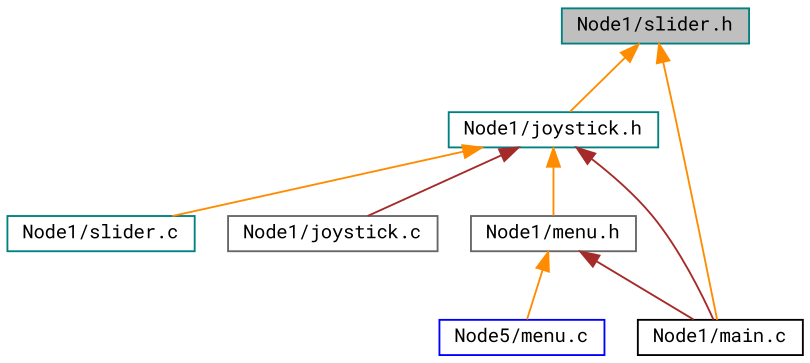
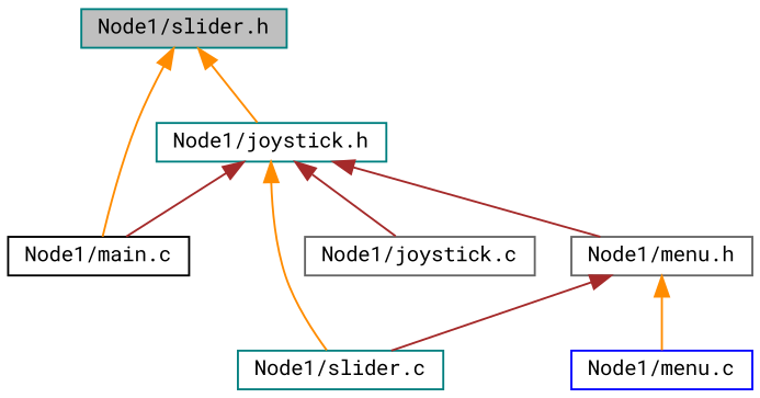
  digraph {
    fontname="Roboto Mono"
    node [color=teal fillcolor=white fontname="Roboto Mono" fontsize=10 shape=record style=filled]
    edge [color=darkorange dir=back fontname="Roboto Mono" fontsize=10 labelfontname=Helvetica labelfontsize=10 style=solid]
    n1 [fillcolor=grey75 fontcolor=black height=0.2 label="Node1/slider.h" width=0.4]
    n2 [height=0.2 label="Node1/joystick.h" width=0.4]
    n3 [color=black height=0.2 label="Node1/main.c" width=0.4]
    n4 [height=0.2 label="Node1/slider.c" width=0.4]
    n5 [color=gray40 height=0.2 label="Node1/joystick.c" width=0.4]
    n6 [color=gray40 height=0.2 label="Node1/menu.h" width=0.4]
-   n7 [color=blue height=0.2 label="Node5/menu.c" width=0.4]
+   n7 [color=blue height=0.2 label="Node1/menu.c" width=0.4]
    n1 -> n2
    n1 -> n3
    n2 -> n3 [color=brown]
    n2 -> n4
    n2 -> n5 [color=brown]
-   n2 -> n6
-   n6 -> n3 [color=brown]
+   n2 -> n6 [color=brown]
+   n6 -> n4 [color=brown]
    n6 -> n7
  }
